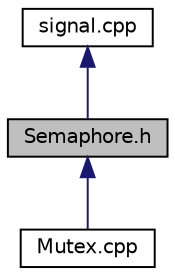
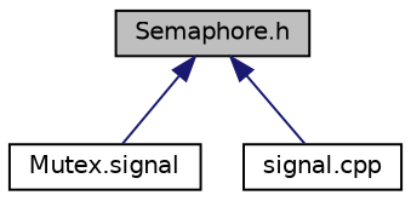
  digraph {
    node [color=black fillcolor=white fontname=Helvetica fontsize=10 shape=record style=filled]
    edge [color=midnightblue dir=back fontname=Helvetica fontsize=10 labelfontname=Helvetica labelfontsize=10 style=solid]
    n1 [fillcolor=grey75 fontcolor=black height=0.2 label="Semaphore.h" width=0.4]
-   n2 [height=0.2 label="Mutex.cpp" width=0.4]
+   n2 [height=0.2 label="Mutex.signal" width=0.4]
    n3 [height=0.2 label="signal.cpp" width=0.4]
    n1 -> n2
-   n3 -> n1
+   n1 -> n3
  }
